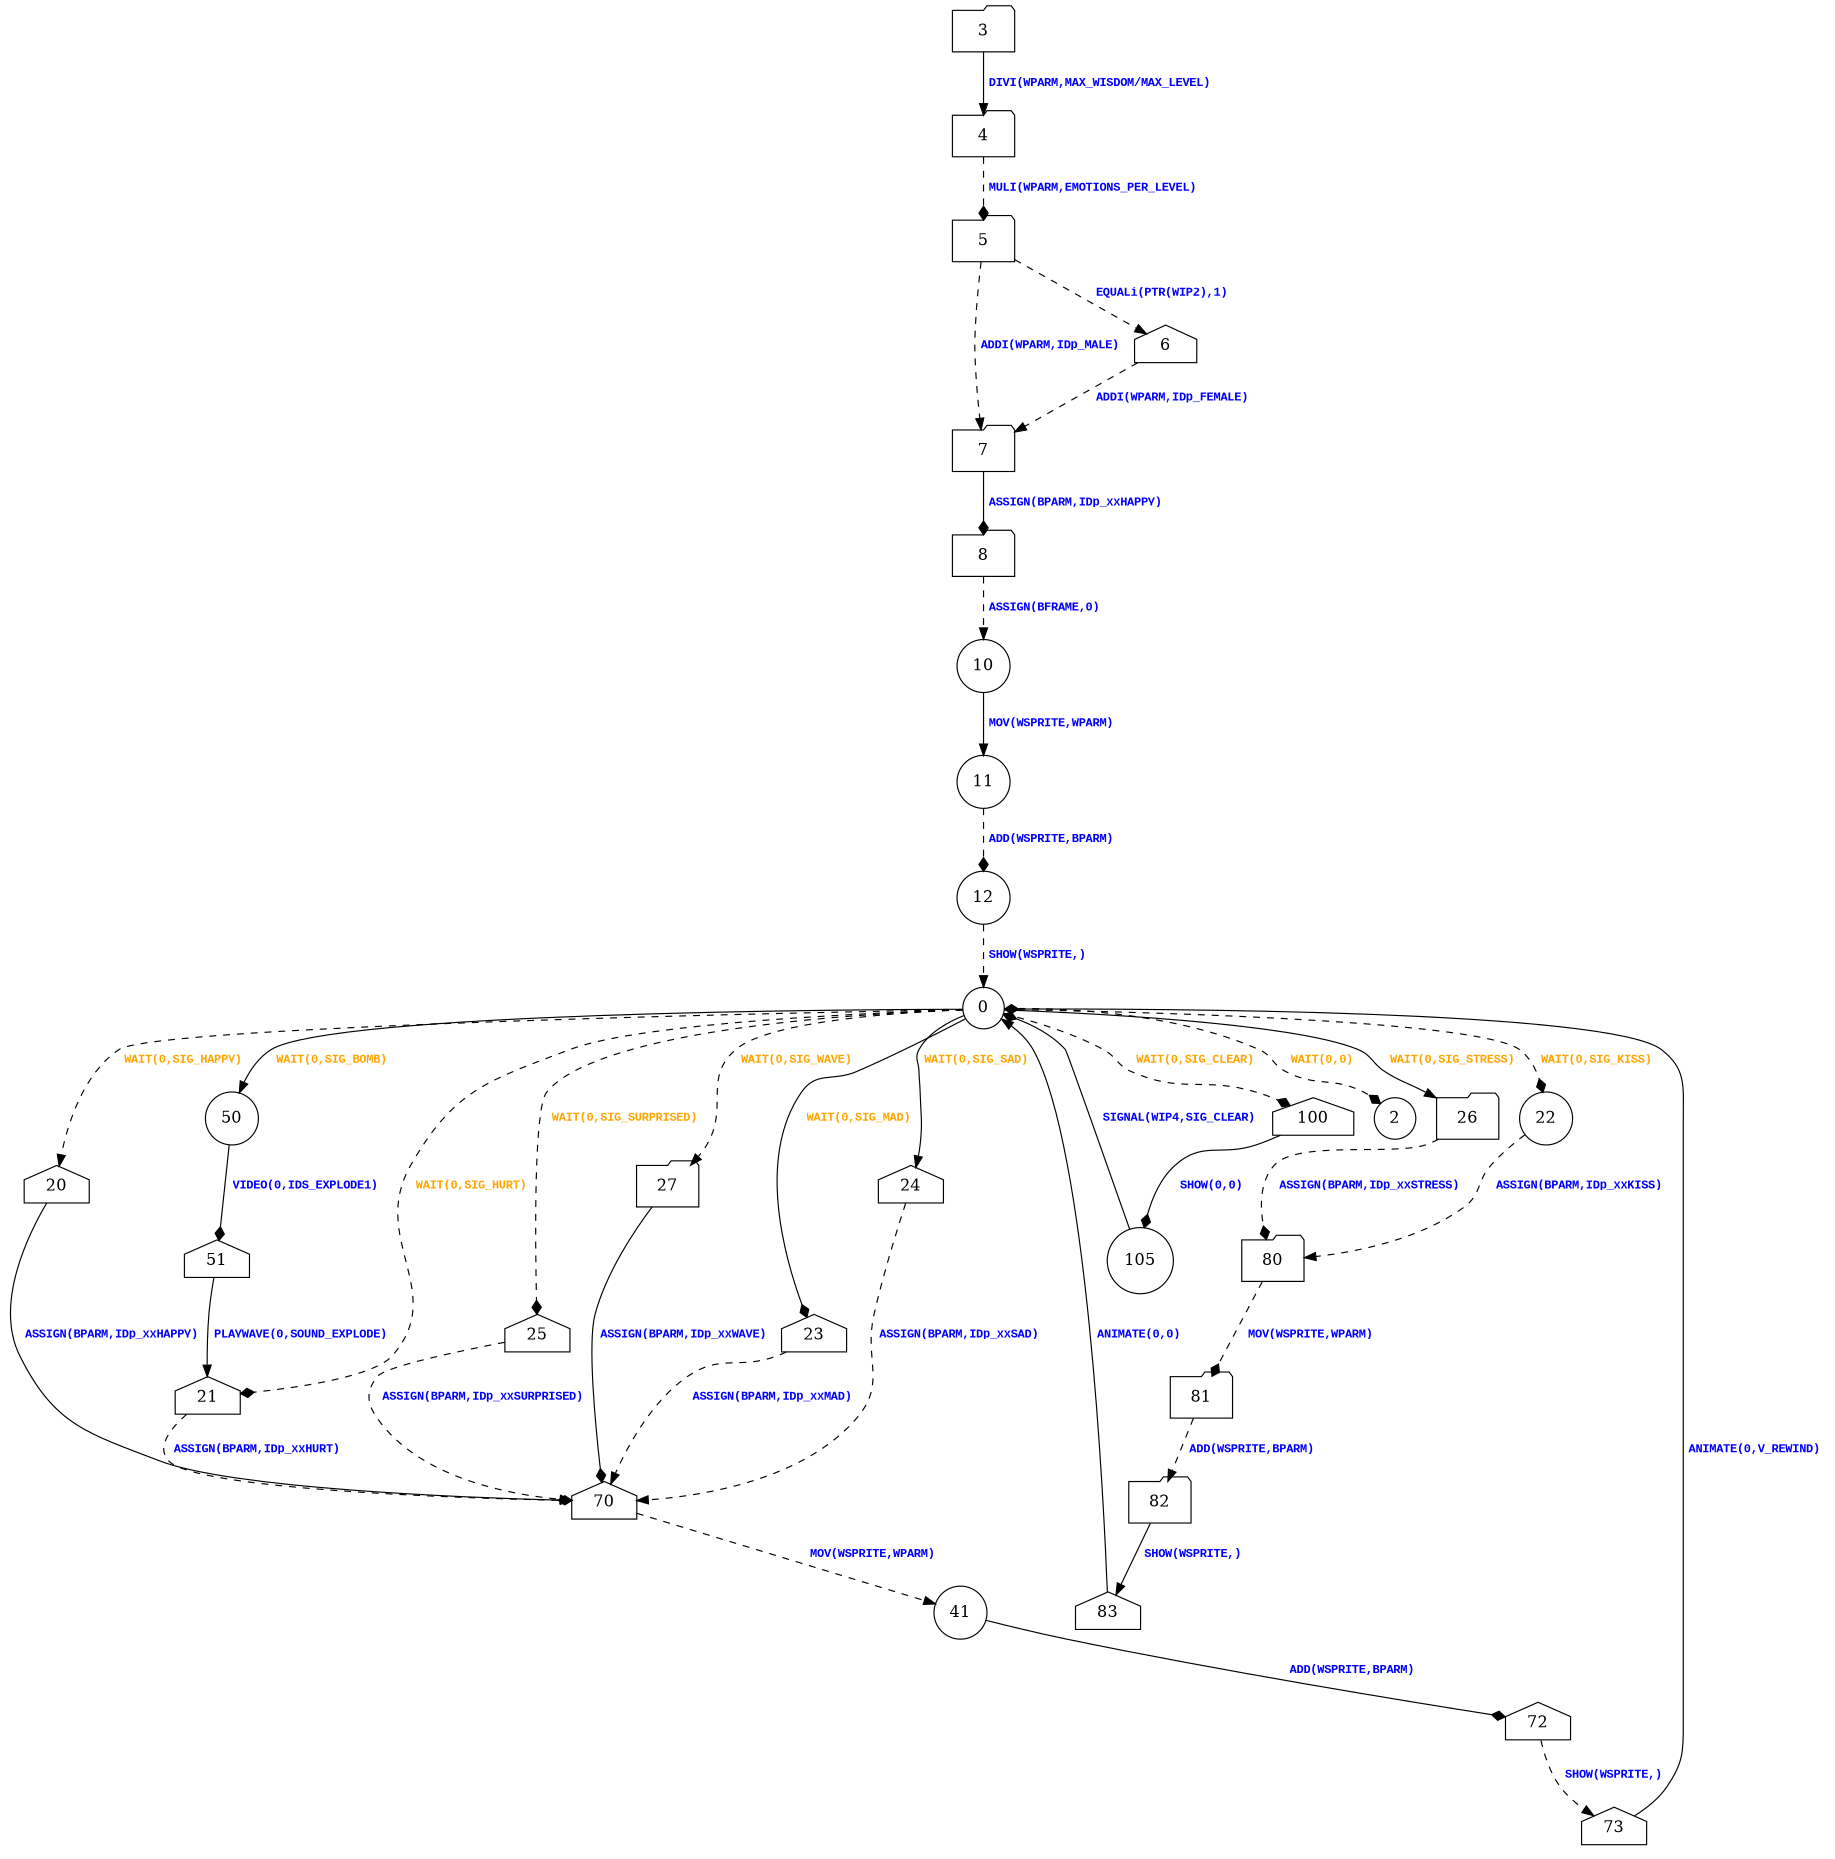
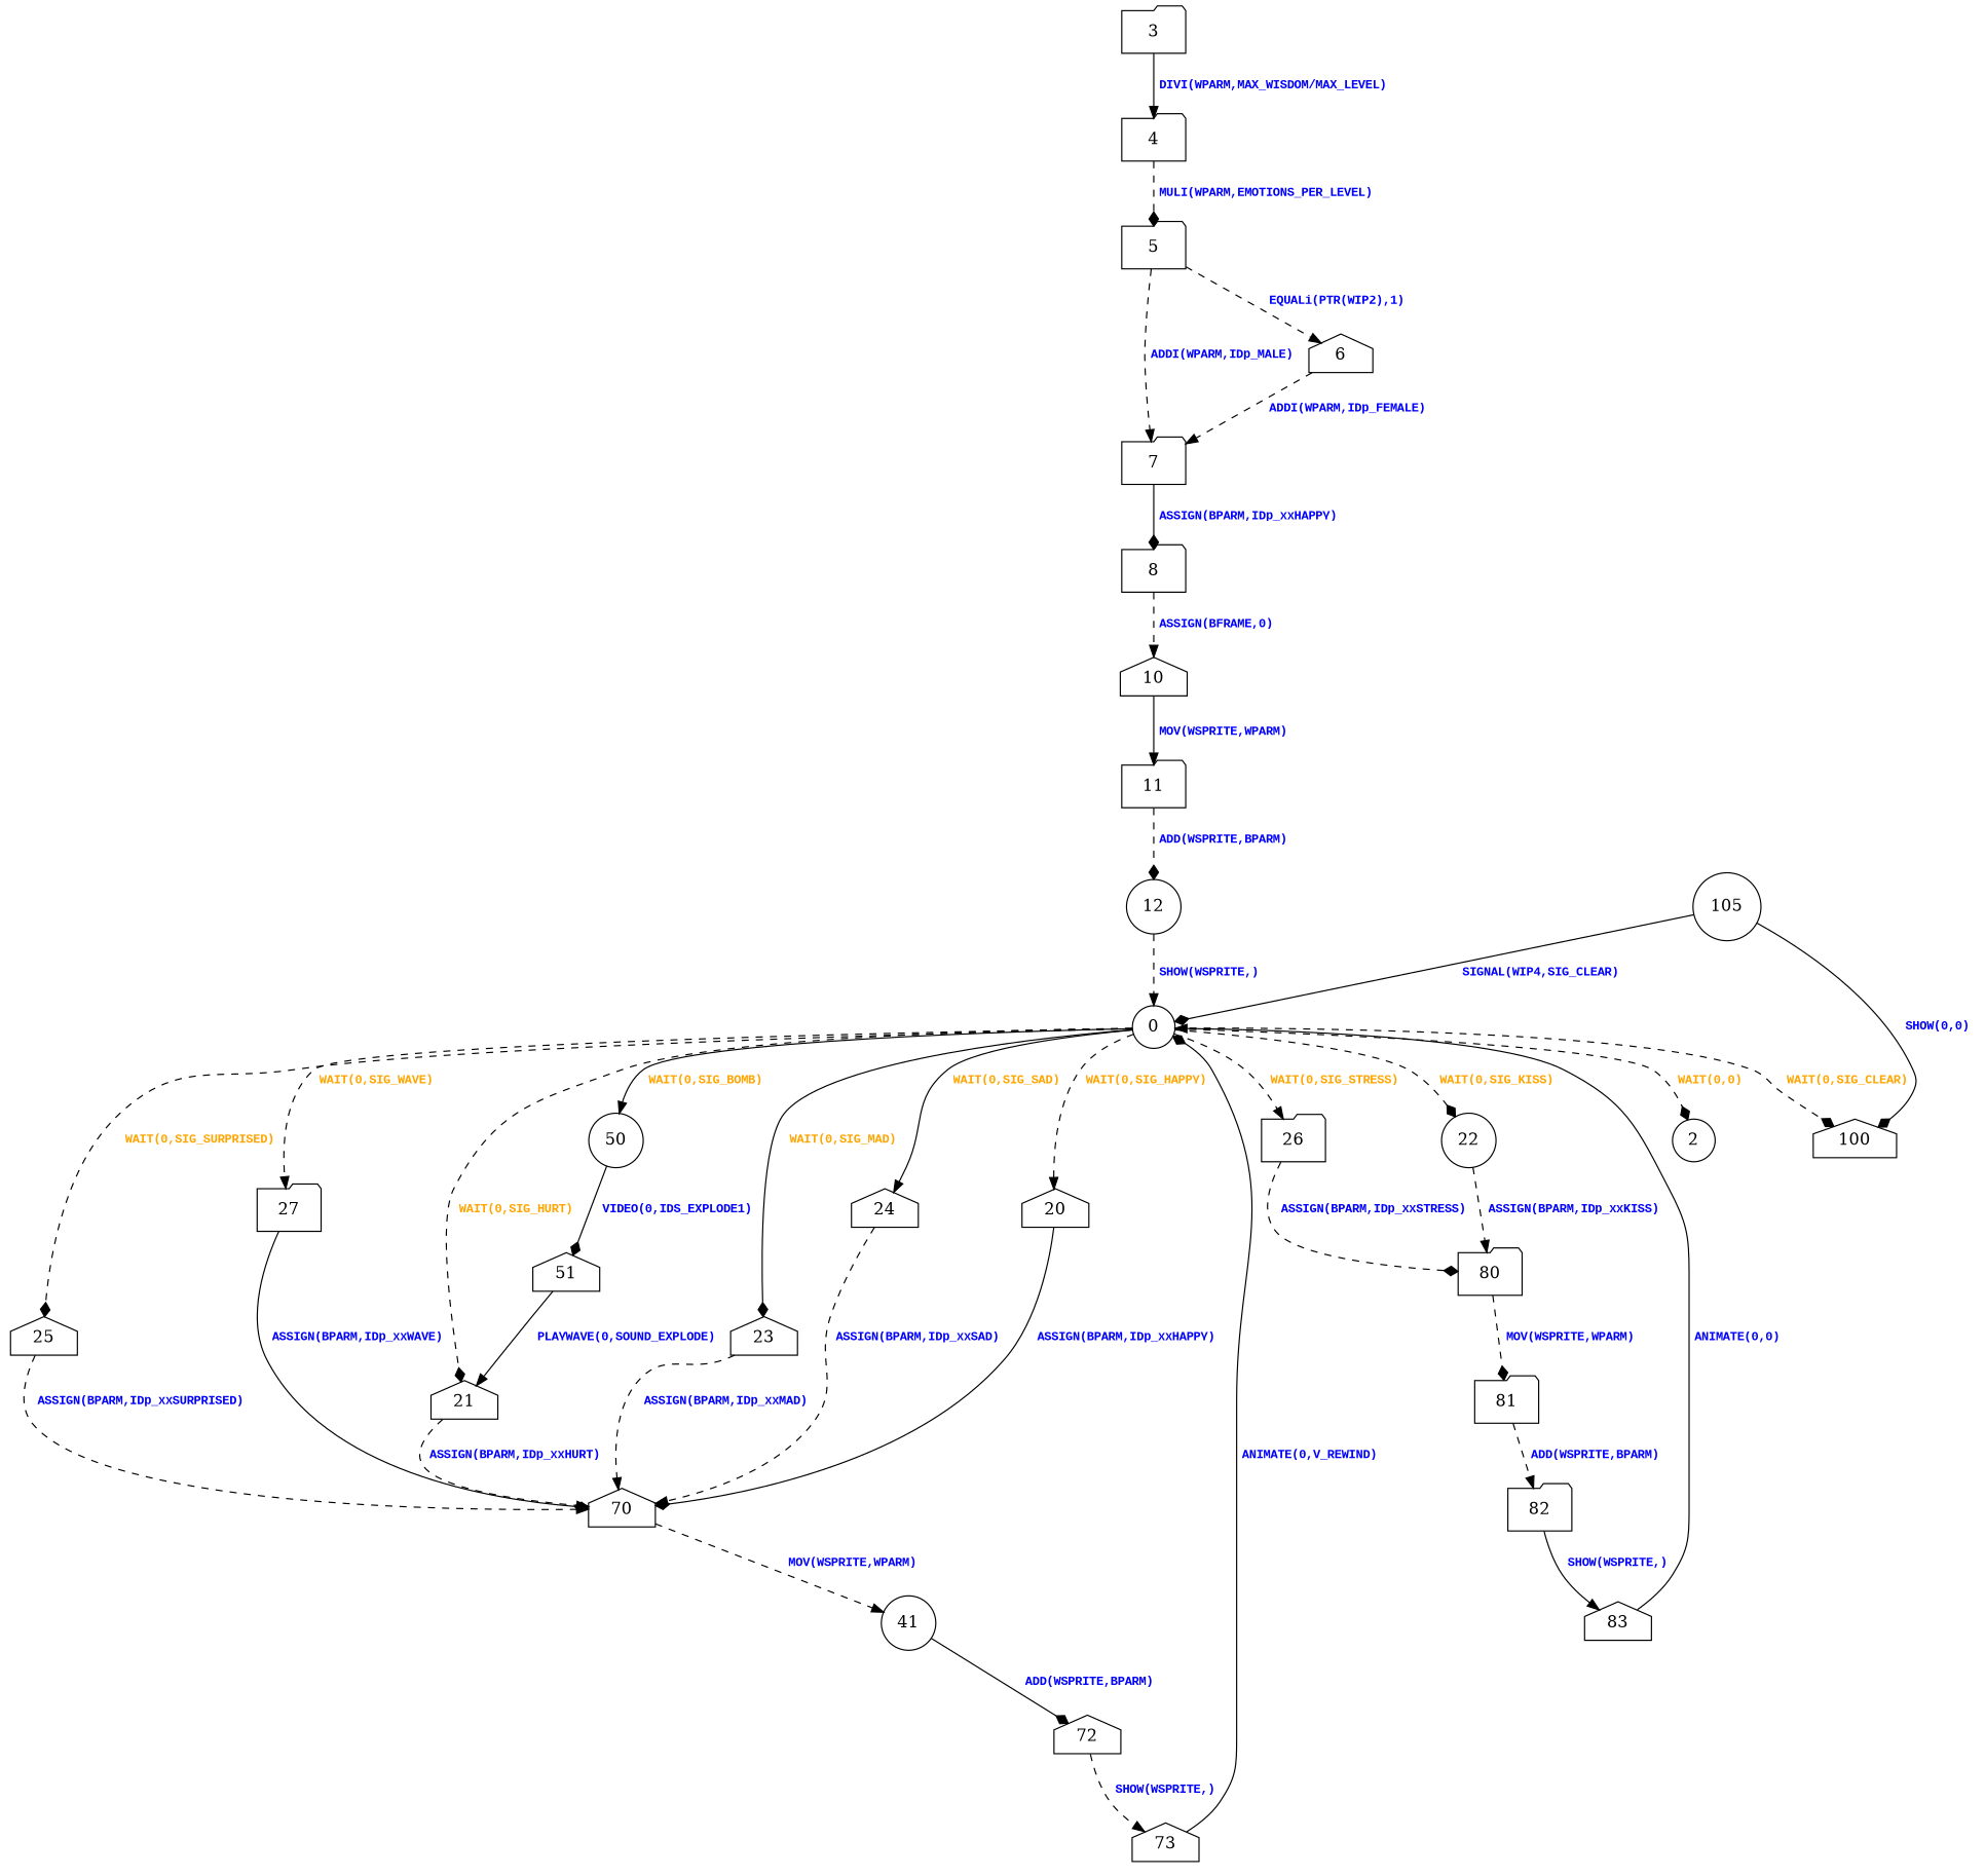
  digraph {
    node [shape=house]
    edge [arrowhead=normal fontcolor=blue style=dashed]
    0 [shape=circle]
    20
    21
    22 [shape=circle]
    23
    24
    25
    26 [shape=folder]
    27 [shape=folder]
    50 [shape=circle]
    100
    2 [shape=circle]
    70
    80 [shape=folder]
    51
    n16 [label=105 shape=circle]
    n17 [label=41 shape=circle]
    81 [shape=folder]
    3 [shape=folder]
    4 [shape=folder]
-   11 [shape=circle]
-   10 [shape=circle]
+   11 [shape=folder]
+   10
    12 [shape=circle]
    5 [shape=folder]
    72
    82 [shape=folder]
    7 [shape=folder]
    6
    8 [shape=folder]
    73
    83
    0 -> 20 [fontcolor=orange label=< <table border="0"><tr><td><font face="Courier New" point-size="10"><b>WAIT(0,SIG_HAPPY)<br align="left"/></b></font></td></tr> </table>>]
    0 -> 21 [arrowhead=diamond fontcolor=orange label=< <table border="0"><tr><td><font face="Courier New" point-size="10"><b>WAIT(0,SIG_HURT)<br align="left"/></b></font></td></tr> </table>>]
    0 -> 22 [arrowhead=diamond fontcolor=orange label=< <table border="0"><tr><td><font face="Courier New" point-size="10"><b>WAIT(0,SIG_KISS)<br align="left"/></b></font></td></tr> </table>>]
    0 -> 23 [arrowhead=diamond fontcolor=orange label=< <table border="0"><tr><td><font face="Courier New" point-size="10"><b>WAIT(0,SIG_MAD)<br align="left"/></b></font></td></tr> </table>> style=solid]
    0 -> 24 [fontcolor=orange label=< <table border="0"><tr><td><font face="Courier New" point-size="10"><b>WAIT(0,SIG_SAD)<br align="left"/></b></font></td></tr> </table>> style=solid]
    0 -> 25 [arrowhead=diamond fontcolor=orange label=< <table border="0"><tr><td><font face="Courier New" point-size="10"><b>WAIT(0,SIG_SURPRISED)<br align="left"/></b></font></td></tr> </table>>]
-   0 -> 26 [fontcolor=orange label=< <table border="0"><tr><td><font face="Courier New" point-size="10"><b>WAIT(0,SIG_STRESS)<br align="left"/></b></font></td></tr> </table>> style=solid]
+   0 -> 26 [fontcolor=orange label=< <table border="0"><tr><td><font face="Courier New" point-size="10"><b>WAIT(0,SIG_STRESS)<br align="left"/></b></font></td></tr> </table>>]
    0 -> 27 [fontcolor=orange label=< <table border="0"><tr><td><font face="Courier New" point-size="10"><b>WAIT(0,SIG_WAVE)<br align="left"/></b></font></td></tr> </table>>]
    0 -> 50 [fontcolor=orange label=< <table border="0"><tr><td><font face="Courier New" point-size="10"><b>WAIT(0,SIG_BOMB)<br align="left"/></b></font></td></tr> </table>> style=solid]
    0 -> 100 [arrowhead=diamond fontcolor=orange label=< <table border="0"><tr><td><font face="Courier New" point-size="10"><b>WAIT(0,SIG_CLEAR)<br align="left"/></b></font></td></tr> </table>>]
    0 -> 2 [arrowhead=diamond fontcolor=orange label=< <table border="0"><tr><td><font face="Courier New" point-size="10"><b>WAIT(0,0)<br align="left"/></b></font></td></tr> </table>>]
    20 -> 70 [arrowhead=diamond label=< <table border="0"><tr><td><font face="Courier New" point-size="10"><b>ASSIGN(BPARM,IDp_xxHAPPY)<br align="left"/></b></font></td></tr> </table>> style=solid]
    21 -> 70 [label=< <table border="0"><tr><td><font face="Courier New" point-size="10"><b>ASSIGN(BPARM,IDp_xxHURT)<br align="left"/></b></font></td></tr> </table>>]
    22 -> 80 [label=< <table border="0"><tr><td><font face="Courier New" point-size="10"><b>ASSIGN(BPARM,IDp_xxKISS)<br align="left"/></b></font></td></tr> </table>>]
    23 -> 70 [label=< <table border="0"><tr><td><font face="Courier New" point-size="10"><b>ASSIGN(BPARM,IDp_xxMAD)<br align="left"/></b></font></td></tr> </table>>]
    24 -> 70 [label=< <table border="0"><tr><td><font face="Courier New" point-size="10"><b>ASSIGN(BPARM,IDp_xxSAD)<br align="left"/></b></font></td></tr> </table>>]
    25 -> 70 [label=< <table border="0"><tr><td><font face="Courier New" point-size="10"><b>ASSIGN(BPARM,IDp_xxSURPRISED)<br align="left"/></b></font></td></tr> </table>>]
    26 -> 80 [arrowhead=diamond label=< <table border="0"><tr><td><font face="Courier New" point-size="10"><b>ASSIGN(BPARM,IDp_xxSTRESS)<br align="left"/></b></font></td></tr> </table>>]
    27 -> 70 [arrowhead=diamond label=< <table border="0"><tr><td><font face="Courier New" point-size="10"><b>ASSIGN(BPARM,IDp_xxWAVE)<br align="left"/></b></font></td></tr> </table>> style=solid]
    50 -> 51 [arrowhead=diamond label=< <table border="0"><tr><td><font face="Courier New" point-size="10"><b>VIDEO(0,IDS_EXPLODE1)<br align="left"/></b></font></td></tr> </table>> style=solid]
-   100 -> n16 [arrowhead=diamond label=< <table border="0"><tr><td><font face="Courier New" point-size="10"><b>SHOW(0,0)<br align="left"/></b></font></td></tr> </table>> style=solid]
+   n16 -> 100 [arrowhead=diamond label=< <table border="0"><tr><td><font face="Courier New" point-size="10"><b>SHOW(0,0)<br align="left"/></b></font></td></tr> </table>> style=solid]
    70 -> n17 [label=< <table border="0"><tr><td><font face="Courier New" point-size="10"><b>MOV(WSPRITE,WPARM)<br align="left"/></b></font></td></tr> </table>>]
    80 -> 81 [arrowhead=diamond label=< <table border="0"><tr><td><font face="Courier New" point-size="10"><b>MOV(WSPRITE,WPARM)<br align="left"/></b></font></td></tr> </table>>]
    51 -> 21 [label=< <table border="0"><tr><td><font face="Courier New" point-size="10"><b>PLAYWAVE(0,SOUND_EXPLODE)<br align="left"/></b></font></td></tr> </table>> style=solid]
    n16 -> 0 [arrowhead=diamond label=< <table border="0"><tr><td><font face="Courier New" point-size="10"><b>SIGNAL(WIP4,SIG_CLEAR)<br align="left"/></b></font></td></tr> </table>> style=solid]
    n17 -> 72 [arrowhead=diamond label=< <table border="0"><tr><td><font face="Courier New" point-size="10"><b>ADD(WSPRITE,BPARM)<br align="left"/></b></font></td></tr> </table>> style=solid]
    81 -> 82 [label=< <table border="0"><tr><td><font face="Courier New" point-size="10"><b>ADD(WSPRITE,BPARM)<br align="left"/></b></font></td></tr> </table>>]
    3 -> 4 [label=< <table border="0"><tr><td><font face="Courier New" point-size="10"><b>DIVI(WPARM,MAX_WISDOM/MAX_LEVEL)<br align="left"/></b></font></td></tr> </table>> style=solid]
    4 -> 5 [arrowhead=diamond label=< <table border="0"><tr><td><font face="Courier New" point-size="10"><b>MULI(WPARM,EMOTIONS_PER_LEVEL)<br align="left"/></b></font></td></tr> </table>>]
    11 -> 12 [arrowhead=diamond label=< <table border="0"><tr><td><font face="Courier New" point-size="10"><b>ADD(WSPRITE,BPARM)<br align="left"/></b></font></td></tr> </table>>]
    10 -> 11 [label=< <table border="0"><tr><td><font face="Courier New" point-size="10"><b>MOV(WSPRITE,WPARM)<br align="left"/></b></font></td></tr> </table>> style=solid]
    12 -> 0 [label=< <table border="0"><tr><td><font face="Courier New" point-size="10"><b>SHOW(WSPRITE,)<br align="left"/></b></font></td></tr> </table>>]
    5 -> 7 [label=< <table border="0"><tr><td><font face="Courier New" point-size="10"><b>ADDI(WPARM,IDp_MALE)<br align="left"/></b></font></td></tr> </table>>]
    5 -> 6 [label=< <table border="0"><tr><td><font face="Courier New" point-size="10"><b>EQUALi(PTR(WIP2),1)<br align="left"/></b></font></td></tr> </table>>]
    72 -> 73 [label=< <table border="0"><tr><td><font face="Courier New" point-size="10"><b>SHOW(WSPRITE,)<br align="left"/></b></font></td></tr> </table>>]
    82 -> 83 [label=< <table border="0"><tr><td><font face="Courier New" point-size="10"><b>SHOW(WSPRITE,)<br align="left"/></b></font></td></tr> </table>> style=solid]
    7 -> 8 [arrowhead=diamond label=< <table border="0"><tr><td><font face="Courier New" point-size="10"><b>ASSIGN(BPARM,IDp_xxHAPPY)<br align="left"/></b></font></td></tr> </table>> style=solid]
    6 -> 7 [label=< <table border="0"><tr><td><font face="Courier New" point-size="10"><b>ADDI(WPARM,IDp_FEMALE)<br align="left"/></b></font></td></tr> </table>>]
    8 -> 10 [label=< <table border="0"><tr><td><font face="Courier New" point-size="10"><b>ASSIGN(BFRAME,0)<br align="left"/></b></font></td></tr> </table>>]
    73 -> 0 [arrowhead=diamond label=< <table border="0"><tr><td><font face="Courier New" point-size="10"><b>ANIMATE(0,V_REWIND)<br align="left"/></b></font></td></tr> </table>> style=solid]
    83 -> 0 [label=< <table border="0"><tr><td><font face="Courier New" point-size="10"><b>ANIMATE(0,0)<br align="left"/></b></font></td></tr> </table>> style=solid]
  }
